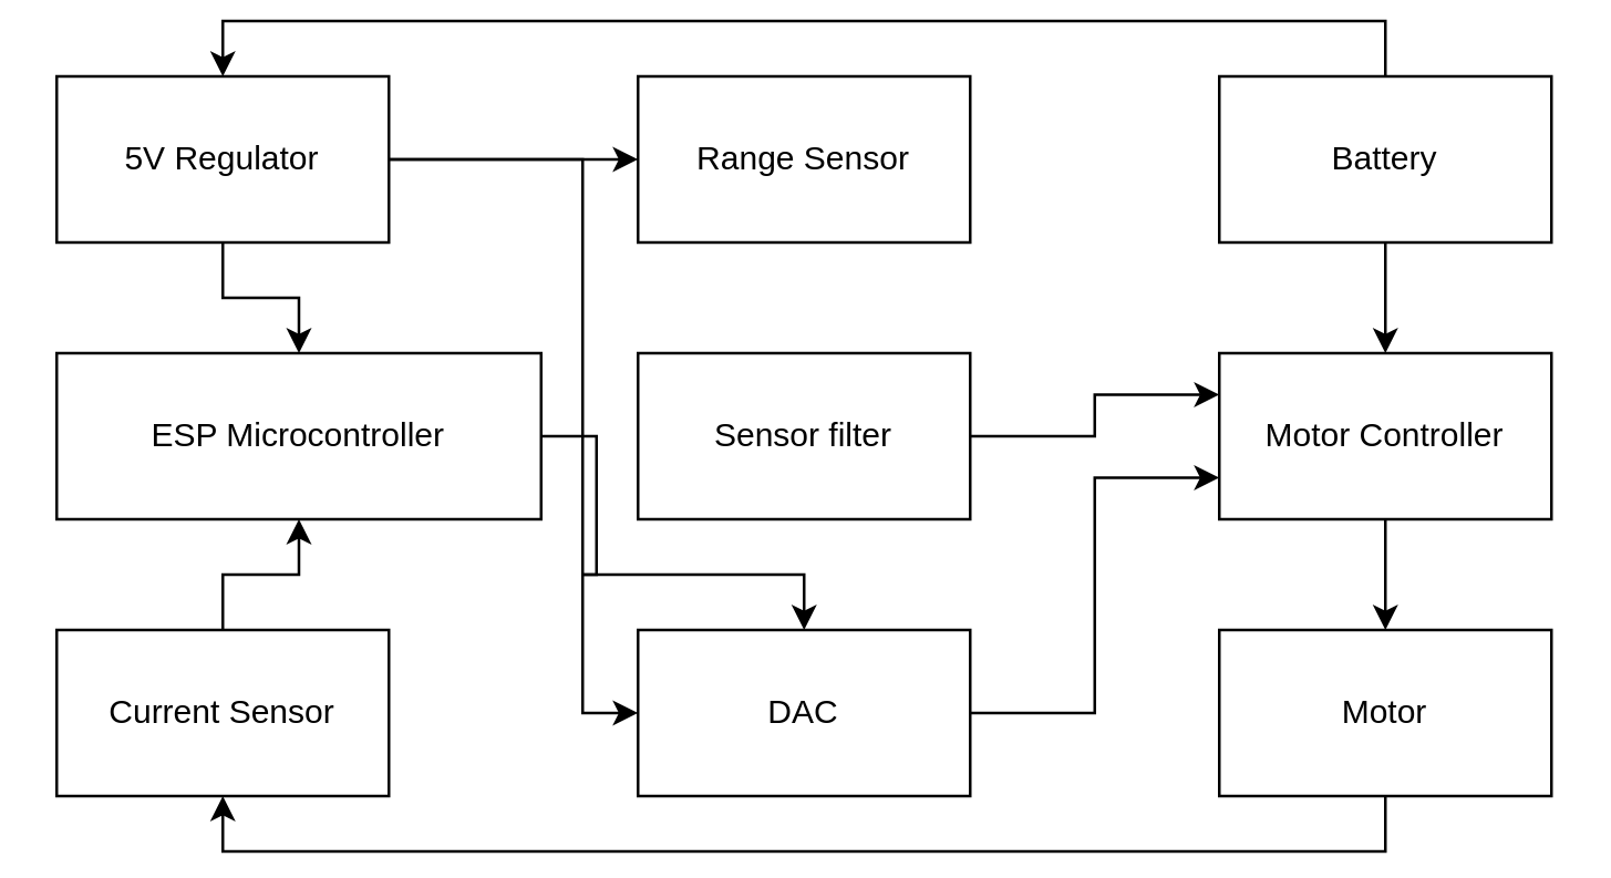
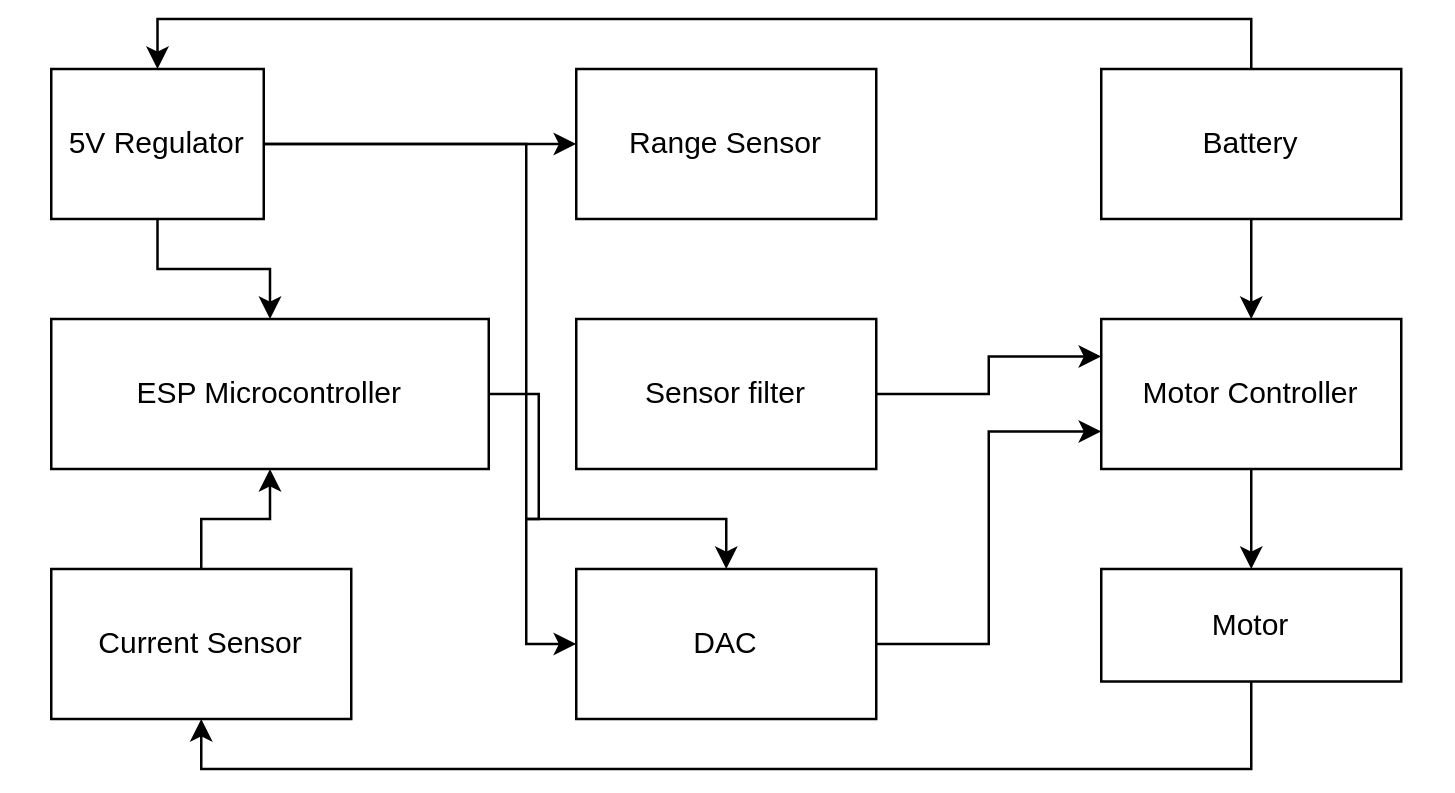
  <mxCell id="0" />
  <mxCell id="1" parent="0" />
  <mxCell id="2" style="edgeStyle=orthogonalEdgeStyle;rounded=0;orthogonalLoop=1;jettySize=auto;html=1;exitX=1;exitY=0.5;exitDx=0;exitDy=0;entryX=0;entryY=0.5;entryDx=0;entryDy=0;" edge="1" parent="1" source="3" target="5"><mxGeometry relative="1" as="geometry" /></mxCell>
  <mxCell id="3" value="ESP Microcontroller" style="rounded=0;whiteSpace=wrap;html=1;" vertex="1" parent="1"><mxGeometry x="20" y="120" width="175" height="60" as="geometry" /></mxCell>
  <mxCell id="4" style="edgeStyle=orthogonalEdgeStyle;rounded=0;orthogonalLoop=1;jettySize=auto;html=1;exitX=1;exitY=0.5;exitDx=0;exitDy=0;entryX=0;entryY=0.75;entryDx=0;entryDy=0;" edge="1" parent="1" source="5" target="22"><mxGeometry relative="1" as="geometry" /></mxCell>
  <mxCell id="5" value="DAC" style="rounded=0;whiteSpace=wrap;html=1;" vertex="1" parent="1"><mxGeometry x="230" y="220" width="120" height="60" as="geometry" /></mxCell>
  <mxCell id="6" style="edgeStyle=orthogonalEdgeStyle;rounded=0;orthogonalLoop=1;jettySize=auto;html=1;exitX=1;exitY=0.5;exitDx=0;exitDy=0;entryX=0;entryY=0.5;entryDx=0;entryDy=0;" edge="1" parent="1" source="9" target="13"><mxGeometry relative="1" as="geometry" /></mxCell>
  <mxCell id="7" style="edgeStyle=orthogonalEdgeStyle;rounded=0;orthogonalLoop=1;jettySize=auto;html=1;exitX=0.5;exitY=1;exitDx=0;exitDy=0;entryX=0.5;entryY=0;entryDx=0;entryDy=0;" edge="1" parent="1" source="9" target="3"><mxGeometry relative="1" as="geometry" /></mxCell>
  <mxCell id="8" style="edgeStyle=orthogonalEdgeStyle;rounded=0;orthogonalLoop=1;jettySize=auto;html=1;exitX=1;exitY=0.5;exitDx=0;exitDy=0;entryX=0.5;entryY=0;entryDx=0;entryDy=0;" edge="1" parent="1" source="9" target="5"><mxGeometry relative="1" as="geometry"><Array as="points"><mxPoint x="210" y="50" /><mxPoint x="210" y="200" /><mxPoint x="290" y="200" /></Array></mxGeometry></mxCell>
- <mxCell id="9" value="5V Regulator" style="rounded=0;whiteSpace=wrap;html=1;" vertex="1" parent="1"><mxGeometry x="20" y="20" width="120" height="60" as="geometry" /></mxCell>
+ <mxCell id="9" value="5V Regulator" style="rounded=0;whiteSpace=wrap;html=1;" vertex="1" parent="1"><mxGeometry x="20" y="20" width="85" height="60" as="geometry" /></mxCell>
  <mxCell id="10" style="edgeStyle=orthogonalEdgeStyle;rounded=0;orthogonalLoop=1;jettySize=auto;html=1;exitX=0.5;exitY=1;exitDx=0;exitDy=0;entryX=0.5;entryY=0;entryDx=0;entryDy=0;" edge="1" parent="1" source="12" target="22"><mxGeometry relative="1" as="geometry" /></mxCell>
  <mxCell id="11" style="edgeStyle=orthogonalEdgeStyle;rounded=0;orthogonalLoop=1;jettySize=auto;html=1;exitX=0.5;exitY=0;exitDx=0;exitDy=0;entryX=0.5;entryY=0;entryDx=0;entryDy=0;" edge="1" parent="1" source="12" target="9"><mxGeometry relative="1" as="geometry" /></mxCell>
  <mxCell id="12" value="Battery" style="rounded=0;whiteSpace=wrap;html=1;" vertex="1" parent="1"><mxGeometry x="440" y="20" width="120" height="60" as="geometry" /></mxCell>
  <mxCell id="13" value="Range Sensor" style="rounded=0;whiteSpace=wrap;html=1;" vertex="1" parent="1"><mxGeometry x="230" y="20" width="120" height="60" as="geometry" /></mxCell>
  <mxCell id="14" style="edgeStyle=orthogonalEdgeStyle;rounded=0;orthogonalLoop=1;jettySize=auto;html=1;exitX=1;exitY=0.5;exitDx=0;exitDy=0;entryX=0;entryY=0.25;entryDx=0;entryDy=0;" edge="1" parent="1" source="15" target="22"><mxGeometry relative="1" as="geometry" /></mxCell>
  <mxCell id="15" value="Sensor filter" style="rounded=0;whiteSpace=wrap;html=1;" vertex="1" parent="1"><mxGeometry x="230" y="120" width="120" height="60" as="geometry" /></mxCell>
  <mxCell id="16" style="edgeStyle=orthogonalEdgeStyle;rounded=0;orthogonalLoop=1;jettySize=auto;html=1;exitX=0.5;exitY=1;exitDx=0;exitDy=0;entryX=0.5;entryY=1;entryDx=0;entryDy=0;" edge="1" parent="1" source="17" target="19"><mxGeometry relative="1" as="geometry" /></mxCell>
- <mxCell id="17" value="Motor" style="rounded=0;whiteSpace=wrap;html=1;" vertex="1" parent="1"><mxGeometry x="440" y="220" width="120" height="60" as="geometry" /></mxCell>
+ <mxCell id="17" value="Motor" style="rounded=0;whiteSpace=wrap;html=1;" vertex="1" parent="1"><mxGeometry x="440" y="220" width="120" height="45" as="geometry" /></mxCell>
  <mxCell id="18" style="edgeStyle=orthogonalEdgeStyle;rounded=0;orthogonalLoop=1;jettySize=auto;html=1;exitX=0.5;exitY=0;exitDx=0;exitDy=0;entryX=0.5;entryY=1;entryDx=0;entryDy=0;" edge="1" parent="1" source="19" target="3"><mxGeometry relative="1" as="geometry" /></mxCell>
  <mxCell id="19" value="Current Sensor" style="rounded=0;whiteSpace=wrap;html=1;" vertex="1" parent="1"><mxGeometry x="20" y="220" width="120" height="60" as="geometry" /></mxCell>
  <mxCell id="20" style="edgeStyle=orthogonalEdgeStyle;rounded=0;orthogonalLoop=1;jettySize=auto;html=1;exitX=0.5;exitY=1;exitDx=0;exitDy=0;" edge="1" parent="1" source="3" target="3"><mxGeometry relative="1" as="geometry" /></mxCell>
  <mxCell id="21" style="edgeStyle=orthogonalEdgeStyle;rounded=0;orthogonalLoop=1;jettySize=auto;html=1;exitX=0.5;exitY=1;exitDx=0;exitDy=0;entryX=0.5;entryY=0;entryDx=0;entryDy=0;" edge="1" parent="1" source="22" target="17"><mxGeometry relative="1" as="geometry" /></mxCell>
  <mxCell id="22" value="Motor Controller" style="rounded=0;whiteSpace=wrap;html=1;" vertex="1" parent="1"><mxGeometry x="440" y="120" width="120" height="60" as="geometry" /></mxCell>
